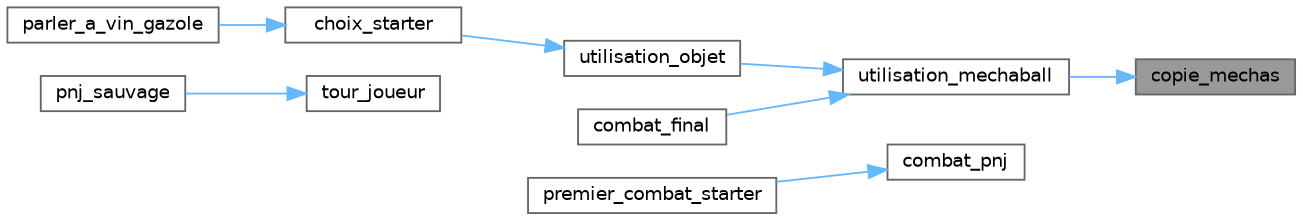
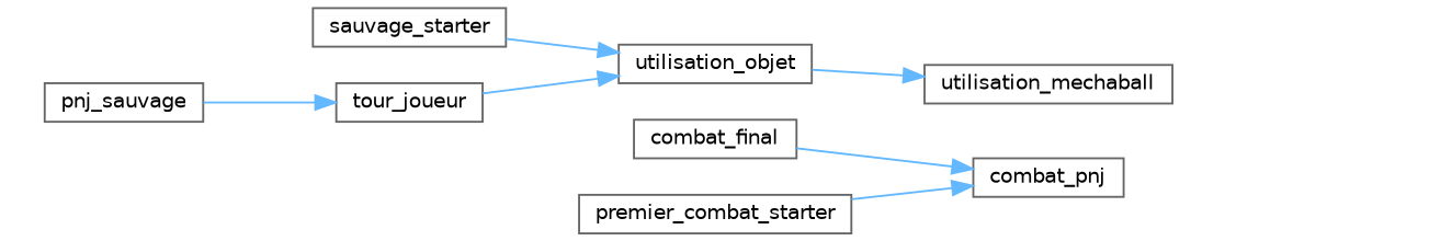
  digraph {
    rankdir=RL
    node [color=grey40 fillcolor=white fontname=Helvetica fontsize=10 shape=box style=filled]
    edge [color=steelblue1 dir=back fontname=Helvetica fontsize=10 labelfontname=Helvetica labelfontsize=10 style=solid]
-   n1 [color=gray40 fillcolor=grey60 fontcolor=black height=0.2 label=copie_mechas width=0.4]
    n2 [height=0.2 label=utilisation_mechaball width=0.4]
-   n3 [height=0.2 label=choix_starter width=0.4]
-   n4 [height=0.2 label=parler_a_vin_gazole width=0.4]
+   n3 [height=0.2 label=sauvage_starter width=0.4]
    n5 [height=0.2 label=combat_final width=0.4]
    n6 [height=0.2 label=utilisation_objet width=0.4]
    n7 [height=0.2 label=tour_joueur width=0.4]
    n8 [height=0.2 label=pnj_sauvage width=0.4]
    n9 [height=0.2 label=combat_pnj width=0.4]
    n10 [height=0.2 label=premier_combat_starter width=0.4]
-   n1 -> n2
    n2 -> n6
-   n3 -> n4
    n6 -> n3
+   n6 -> n7
    n7 -> n8
-   n2 -> n5
+   n9 -> n5
    n9 -> n10
  }
